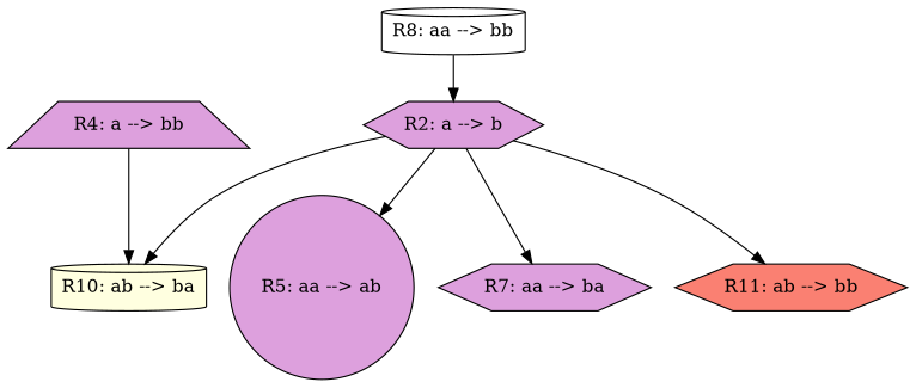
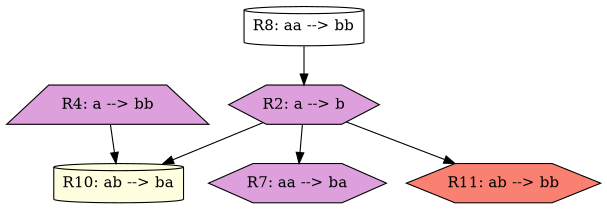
  digraph {
    rankdir=TB
    node [fillcolor=plum shape=hexagon style=filled]
-   "R5: aa --> ab" [shape=circle]
    "R2: a --> b"
    "R7: aa --> ba"
    "R10: ab --> ba" [fillcolor=lightyellow shape=cylinder]
    "R11: ab --> bb" [fillcolor=salmon]
    "R8: aa --> bb" [fillcolor=white shape=cylinder]
    "R4: a --> bb" [shape=trapezium]
-   "R2: a --> b" -> "R5: aa --> ab"
    "R2: a --> b" -> "R7: aa --> ba"
    "R2: a --> b" -> "R10: ab --> ba"
    "R2: a --> b" -> "R11: ab --> bb"
    "R8: aa --> bb" -> "R2: a --> b"
    "R4: a --> bb" -> "R10: ab --> ba"
  }
